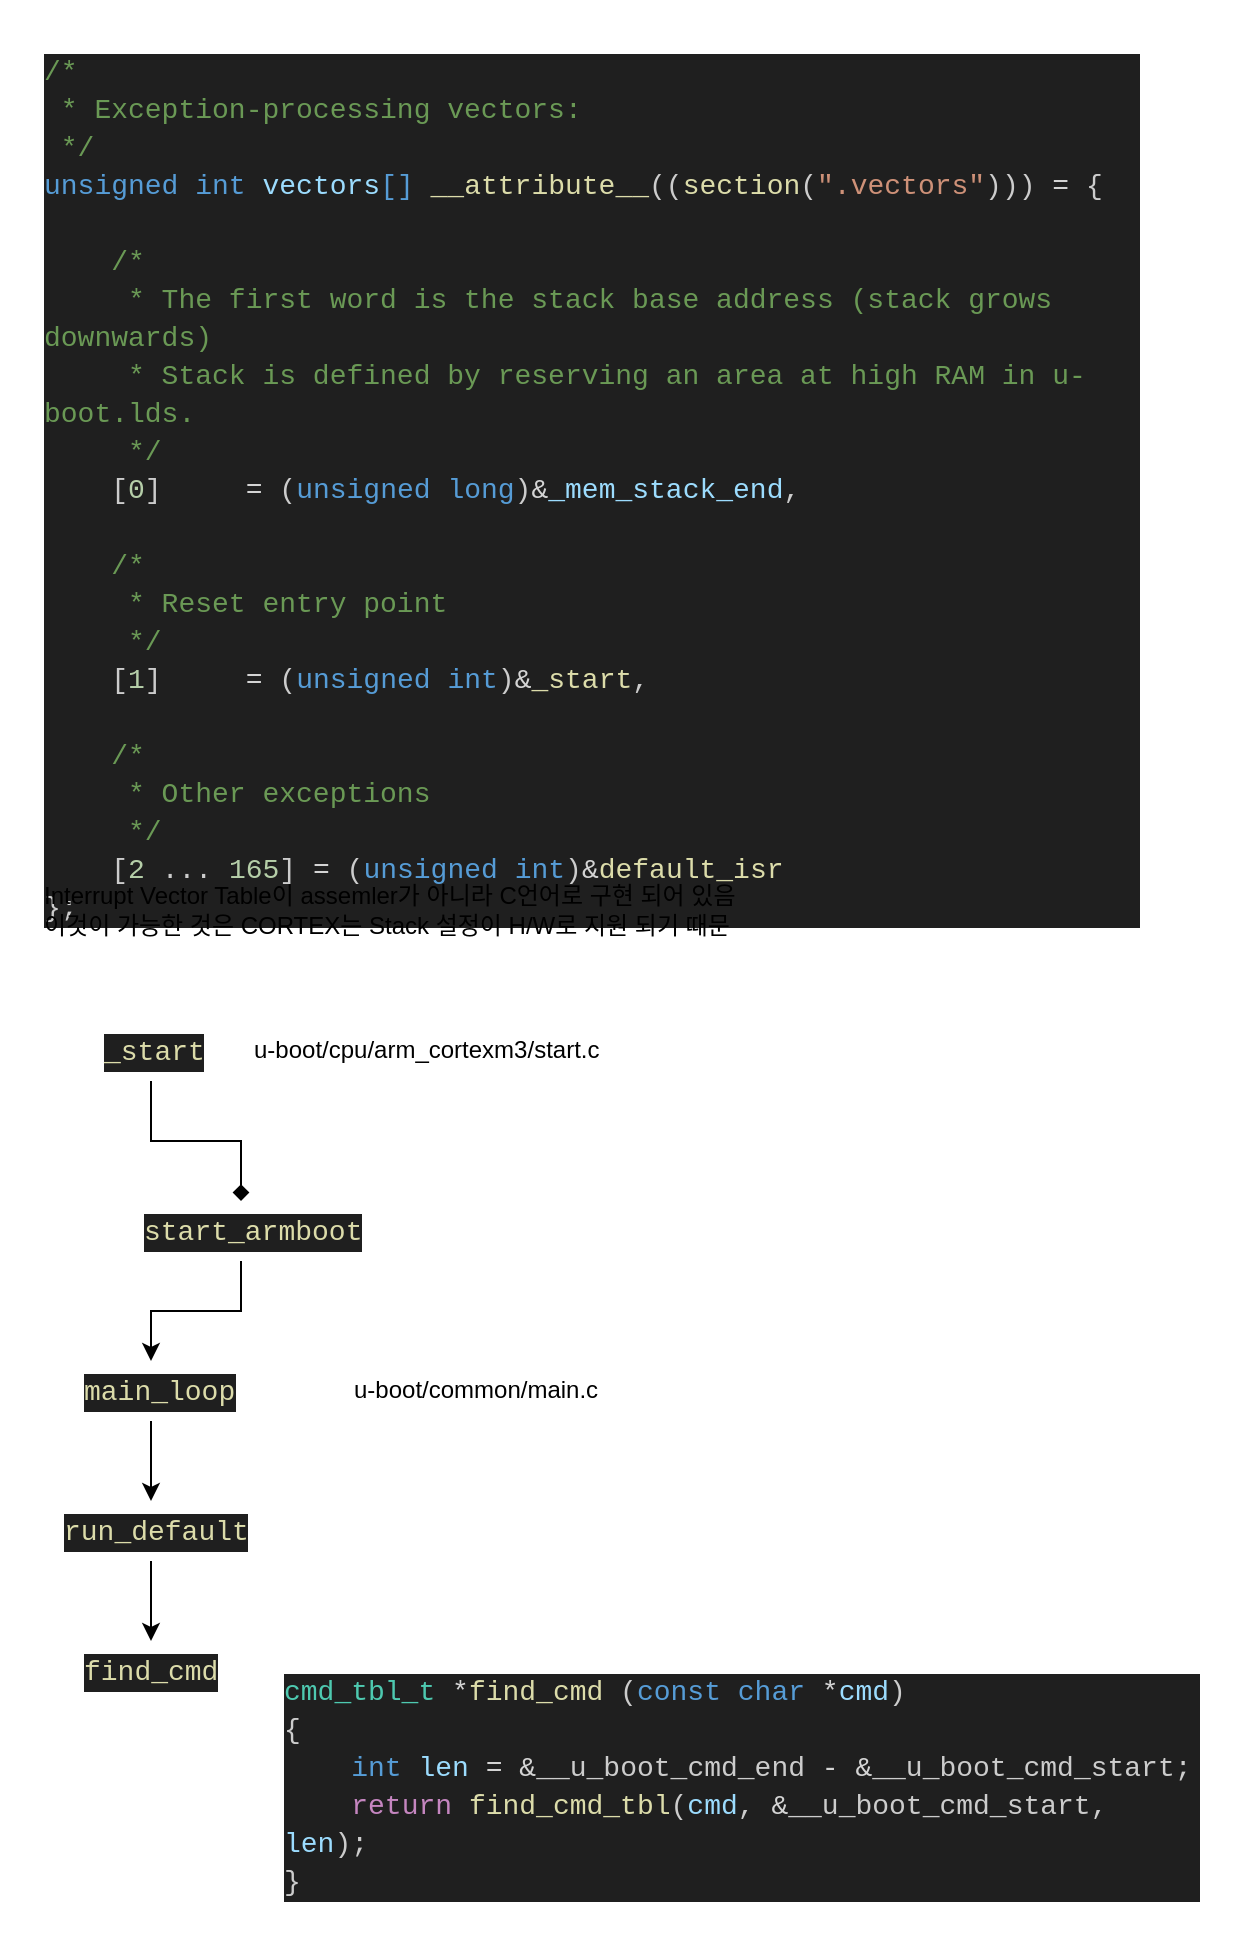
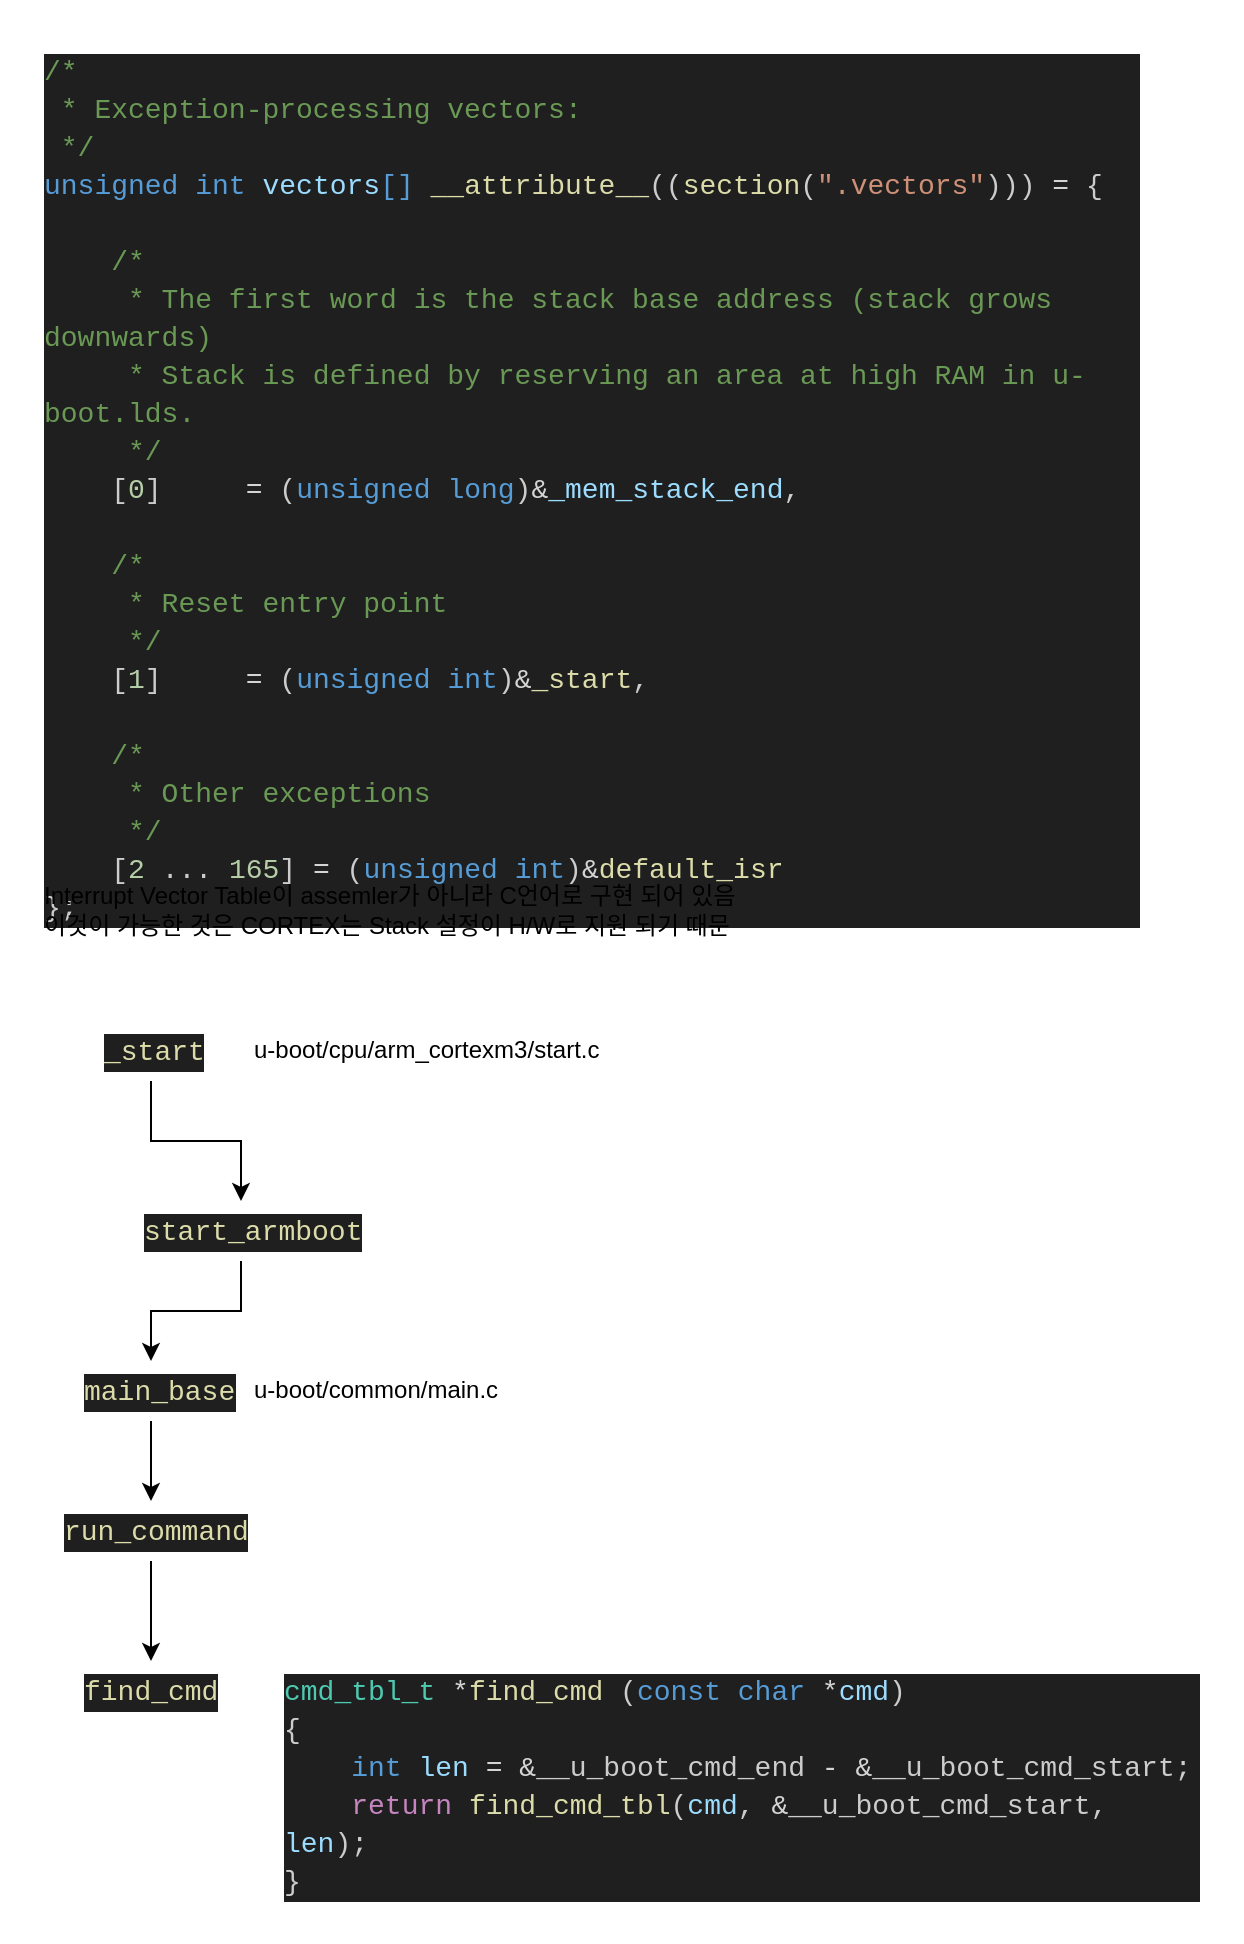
  <mxCell id="0" />
  <mxCell id="1" parent="0" />
  <mxCell id="2" value="u-boot/cpu/arm_cortexm3/start.c" style="text;html=1;strokeColor=none;fillColor=none;align=left;verticalAlign=middle;whiteSpace=wrap;rounded=0;" vertex="1" parent="1"><mxGeometry x="125" y="510" width="190" height="30" as="geometry" /></mxCell>
  <mxCell id="3" value="&lt;div style=&quot;color: rgb(204, 204, 204); background-color: rgb(31, 31, 31); font-family: Consolas, &amp;quot;Courier New&amp;quot;, monospace; font-weight: normal; font-size: 14px; line-height: 19px;&quot;&gt;&lt;div&gt;&lt;span style=&quot;color: #6a9955;&quot;&gt;/*&lt;/span&gt;&lt;/div&gt;&lt;div&gt;&lt;span style=&quot;color: #6a9955;&quot;&gt;&amp;nbsp;* Exception-processing vectors:&lt;/span&gt;&lt;/div&gt;&lt;div&gt;&lt;span style=&quot;color: #6a9955;&quot;&gt;&amp;nbsp;*/&lt;/span&gt;&lt;/div&gt;&lt;div&gt;&lt;span style=&quot;color: #569cd6;&quot;&gt;unsigned&lt;/span&gt;&lt;span style=&quot;color: #cccccc;&quot;&gt; &lt;/span&gt;&lt;span style=&quot;color: #569cd6;&quot;&gt;int&lt;/span&gt;&lt;span style=&quot;color: #cccccc;&quot;&gt; &lt;/span&gt;&lt;span style=&quot;color: #9cdcfe;&quot;&gt;vectors&lt;/span&gt;&lt;span style=&quot;color: #569cd6;&quot;&gt;[]&lt;/span&gt;&lt;span style=&quot;color: #cccccc;&quot;&gt; &lt;/span&gt;&lt;span style=&quot;color: #dcdcaa;&quot;&gt;__attribute__&lt;/span&gt;&lt;span style=&quot;color: #cccccc;&quot;&gt;((&lt;/span&gt;&lt;span style=&quot;color: #dcdcaa;&quot;&gt;section&lt;/span&gt;&lt;span style=&quot;color: #cccccc;&quot;&gt;(&lt;/span&gt;&lt;span style=&quot;color: #ce9178;&quot;&gt;&quot;.vectors&quot;&lt;/span&gt;&lt;span style=&quot;color: #cccccc;&quot;&gt;))) &lt;/span&gt;&lt;span style=&quot;color: #d4d4d4;&quot;&gt;=&lt;/span&gt;&lt;span style=&quot;color: #cccccc;&quot;&gt; {&lt;/span&gt;&lt;/div&gt;&lt;br&gt;&lt;div&gt;&lt;span style=&quot;color: #6a9955;&quot;&gt;&amp;nbsp; &amp;nbsp; /*&lt;/span&gt;&lt;/div&gt;&lt;div&gt;&lt;span style=&quot;color: #6a9955;&quot;&gt;&amp;nbsp; &amp;nbsp; &amp;nbsp;* The first word is the stack base address (stack grows downwards)&lt;/span&gt;&lt;/div&gt;&lt;div&gt;&lt;span style=&quot;color: #6a9955;&quot;&gt;&amp;nbsp; &amp;nbsp; &amp;nbsp;* Stack is defined by reserving an area at high RAM in u-boot.lds.&lt;/span&gt;&lt;/div&gt;&lt;div&gt;&lt;span style=&quot;color: #6a9955;&quot;&gt;&amp;nbsp; &amp;nbsp; &amp;nbsp;*/&lt;/span&gt;&lt;/div&gt;&lt;div&gt;&lt;span style=&quot;color: #cccccc;&quot;&gt;&amp;nbsp; &amp;nbsp; [&lt;/span&gt;&lt;span style=&quot;color: #b5cea8;&quot;&gt;0&lt;/span&gt;&lt;span style=&quot;color: #cccccc;&quot;&gt;] &amp;nbsp; &amp;nbsp; &lt;/span&gt;&lt;span style=&quot;color: #d4d4d4;&quot;&gt;=&lt;/span&gt;&lt;span style=&quot;color: #cccccc;&quot;&gt; (&lt;/span&gt;&lt;span style=&quot;color: #569cd6;&quot;&gt;unsigned&lt;/span&gt;&lt;span style=&quot;color: #cccccc;&quot;&gt; &lt;/span&gt;&lt;span style=&quot;color: #569cd6;&quot;&gt;long&lt;/span&gt;&lt;span style=&quot;color: #cccccc;&quot;&gt;)&lt;/span&gt;&lt;span style=&quot;color: #d4d4d4;&quot;&gt;&amp;amp;&lt;/span&gt;&lt;span style=&quot;color: #9cdcfe;&quot;&gt;_mem_stack_end&lt;/span&gt;&lt;span style=&quot;color: #cccccc;&quot;&gt;,&lt;/span&gt;&lt;/div&gt;&lt;br&gt;&lt;div&gt;&lt;span style=&quot;color: #6a9955;&quot;&gt;&amp;nbsp; &amp;nbsp; /*&lt;/span&gt;&lt;/div&gt;&lt;div&gt;&lt;span style=&quot;color: #6a9955;&quot;&gt;&amp;nbsp; &amp;nbsp; &amp;nbsp;* Reset entry point&lt;/span&gt;&lt;/div&gt;&lt;div&gt;&lt;span style=&quot;color: #6a9955;&quot;&gt;&amp;nbsp; &amp;nbsp; &amp;nbsp;*/&lt;/span&gt;&lt;/div&gt;&lt;div&gt;&lt;span style=&quot;color: #cccccc;&quot;&gt;&amp;nbsp; &amp;nbsp; [&lt;/span&gt;&lt;span style=&quot;color: #b5cea8;&quot;&gt;1&lt;/span&gt;&lt;span style=&quot;color: #cccccc;&quot;&gt;] &amp;nbsp; &amp;nbsp; &lt;/span&gt;&lt;span style=&quot;color: #d4d4d4;&quot;&gt;=&lt;/span&gt;&lt;span style=&quot;color: #cccccc;&quot;&gt; (&lt;/span&gt;&lt;span style=&quot;color: #569cd6;&quot;&gt;unsigned&lt;/span&gt;&lt;span style=&quot;color: #cccccc;&quot;&gt; &lt;/span&gt;&lt;span style=&quot;color: #569cd6;&quot;&gt;int&lt;/span&gt;&lt;span style=&quot;color: #cccccc;&quot;&gt;)&lt;/span&gt;&lt;span style=&quot;color: #d4d4d4;&quot;&gt;&amp;amp;&lt;/span&gt;&lt;span style=&quot;color: #dcdcaa;&quot;&gt;_start&lt;/span&gt;&lt;span style=&quot;color: #cccccc;&quot;&gt;,&lt;/span&gt;&lt;/div&gt;&lt;br&gt;&lt;div&gt;&lt;span style=&quot;color: #6a9955;&quot;&gt;&amp;nbsp; &amp;nbsp; /*&lt;/span&gt;&lt;/div&gt;&lt;div&gt;&lt;span style=&quot;color: #6a9955;&quot;&gt;&amp;nbsp; &amp;nbsp; &amp;nbsp;* Other exceptions&lt;/span&gt;&lt;/div&gt;&lt;div&gt;&lt;span style=&quot;color: #6a9955;&quot;&gt;&amp;nbsp; &amp;nbsp; &amp;nbsp;*/&lt;/span&gt;&lt;/div&gt;&lt;div&gt;&lt;span style=&quot;color: #cccccc;&quot;&gt;&amp;nbsp; &amp;nbsp; [&lt;/span&gt;&lt;span style=&quot;color: #b5cea8;&quot;&gt;2&lt;/span&gt;&lt;span style=&quot;color: #cccccc;&quot;&gt; ... &lt;/span&gt;&lt;span style=&quot;color: #b5cea8;&quot;&gt;165&lt;/span&gt;&lt;span style=&quot;color: #cccccc;&quot;&gt;] &lt;/span&gt;&lt;span style=&quot;color: #d4d4d4;&quot;&gt;=&lt;/span&gt;&lt;span style=&quot;color: #cccccc;&quot;&gt; (&lt;/span&gt;&lt;span style=&quot;color: #569cd6;&quot;&gt;unsigned&lt;/span&gt;&lt;span style=&quot;color: #cccccc;&quot;&gt; &lt;/span&gt;&lt;span style=&quot;color: #569cd6;&quot;&gt;int&lt;/span&gt;&lt;span style=&quot;color: #cccccc;&quot;&gt;)&lt;/span&gt;&lt;span style=&quot;color: #d4d4d4;&quot;&gt;&amp;amp;&lt;/span&gt;&lt;span style=&quot;color: #dcdcaa;&quot;&gt;default_isr&lt;/span&gt;&lt;/div&gt;&lt;div&gt;&lt;span style=&quot;color: #cccccc;&quot;&gt;};&lt;/span&gt;&lt;/div&gt;&lt;/div&gt;" style="text;whiteSpace=wrap;html=1;" vertex="1" parent="1"><mxGeometry x="20" y="20" width="550" height="410" as="geometry" /></mxCell>
  <mxCell id="4" value="Interrupt Vector Table이 assemler가 아니라 C언어로 구현 되어 있음&lt;br&gt;이것이 가능한 것은 CORTEX는 Stack 설정이 H/W로 지원 되기 때문&amp;nbsp;" style="text;html=1;strokeColor=none;fillColor=none;align=left;verticalAlign=middle;whiteSpace=wrap;rounded=0;" vertex="1" parent="1"><mxGeometry x="20" y="440" width="380" height="30" as="geometry" /></mxCell>
- <mxCell id="5" style="edgeStyle=orthogonalEdgeStyle;rounded=0;orthogonalLoop=1;jettySize=auto;html=1;exitX=0.5;exitY=1;exitDx=0;exitDy=0;endArrow=diamond;" edge="1" parent="1" source="6" target="8"><mxGeometry relative="1" as="geometry" /></mxCell>
+ <mxCell id="5" style="edgeStyle=orthogonalEdgeStyle;rounded=0;orthogonalLoop=1;jettySize=auto;html=1;exitX=0.5;exitY=1;exitDx=0;exitDy=0;" edge="1" parent="1" source="6" target="8"><mxGeometry relative="1" as="geometry" /></mxCell>
  <mxCell id="6" value="&lt;div style=&quot;color: rgb(204, 204, 204); background-color: rgb(31, 31, 31); font-family: Consolas, &amp;quot;Courier New&amp;quot;, monospace; font-weight: normal; font-size: 14px; line-height: 19px;&quot;&gt;&lt;div&gt;&lt;span style=&quot;color: #dcdcaa;&quot;&gt;_start&lt;/span&gt;&lt;/div&gt;&lt;/div&gt;" style="text;whiteSpace=wrap;html=1;" vertex="1" parent="1"><mxGeometry x="50" y="510" width="50" height="30" as="geometry" /></mxCell>
  <mxCell id="7" style="edgeStyle=orthogonalEdgeStyle;rounded=0;orthogonalLoop=1;jettySize=auto;html=1;exitX=0.5;exitY=1;exitDx=0;exitDy=0;entryX=0.5;entryY=0;entryDx=0;entryDy=0;" edge="1" parent="1" source="8" target="10"><mxGeometry relative="1" as="geometry" /></mxCell>
  <mxCell id="8" value="&lt;div style=&quot;color: rgb(204, 204, 204); background-color: rgb(31, 31, 31); font-family: Consolas, &amp;quot;Courier New&amp;quot;, monospace; font-weight: normal; font-size: 14px; line-height: 19px;&quot;&gt;&lt;div&gt;&lt;span style=&quot;color: #dcdcaa;&quot;&gt;start_armboot&lt;/span&gt;&lt;/div&gt;&lt;/div&gt;" style="text;whiteSpace=wrap;html=1;" vertex="1" parent="1"><mxGeometry x="70" y="600" width="100" height="30" as="geometry" /></mxCell>
  <mxCell id="9" style="edgeStyle=orthogonalEdgeStyle;rounded=0;orthogonalLoop=1;jettySize=auto;html=1;exitX=0.5;exitY=1;exitDx=0;exitDy=0;entryX=0.5;entryY=0;entryDx=0;entryDy=0;" edge="1" parent="1" source="10" target="13"><mxGeometry relative="1" as="geometry" /></mxCell>
- <mxCell id="10" value="&lt;div style=&quot;color: rgb(204, 204, 204); background-color: rgb(31, 31, 31); font-family: Consolas, &amp;quot;Courier New&amp;quot;, monospace; font-weight: normal; font-size: 14px; line-height: 19px;&quot;&gt;&lt;div&gt;&lt;span style=&quot;color: #dcdcaa;&quot;&gt;main_loop&lt;/span&gt;&lt;/div&gt;&lt;/div&gt;" style="text;whiteSpace=wrap;html=1;" vertex="1" parent="1"><mxGeometry x="40" y="680" width="70" height="30" as="geometry" /></mxCell>
- <mxCell id="11" value="u-boot/common/main.c" style="text;html=1;strokeColor=none;fillColor=none;align=left;verticalAlign=middle;whiteSpace=wrap;rounded=0;" vertex="1" parent="1"><mxGeometry x="175" y="680" width="140" height="30" as="geometry" /></mxCell>
+ <mxCell id="10" value="&lt;div style=&quot;color: rgb(204, 204, 204); background-color: rgb(31, 31, 31); font-family: Consolas, &amp;quot;Courier New&amp;quot;, monospace; font-weight: normal; font-size: 14px; line-height: 19px;&quot;&gt;&lt;div&gt;&lt;span style=&quot;color: #dcdcaa;&quot;&gt;main_base&lt;/span&gt;&lt;/div&gt;&lt;/div&gt;" style="text;whiteSpace=wrap;html=1;" vertex="1" parent="1"><mxGeometry x="40" y="680" width="70" height="30" as="geometry" /></mxCell>
+ <mxCell id="11" value="u-boot/common/main.c" style="text;html=1;strokeColor=none;fillColor=none;align=left;verticalAlign=middle;whiteSpace=wrap;rounded=0;" vertex="1" parent="1"><mxGeometry x="125" y="680" width="140" height="30" as="geometry" /></mxCell>
  <mxCell id="12" style="edgeStyle=orthogonalEdgeStyle;rounded=0;orthogonalLoop=1;jettySize=auto;html=1;exitX=0.5;exitY=1;exitDx=0;exitDy=0;entryX=0.5;entryY=0;entryDx=0;entryDy=0;" edge="1" parent="1" source="13" target="14"><mxGeometry relative="1" as="geometry" /></mxCell>
- <mxCell id="13" value="&lt;div style=&quot;color: rgb(204, 204, 204); background-color: rgb(31, 31, 31); font-family: Consolas, &amp;quot;Courier New&amp;quot;, monospace; font-weight: normal; font-size: 14px; line-height: 19px;&quot;&gt;&lt;div&gt;&lt;span style=&quot;color: #dcdcaa;&quot;&gt;run_default&lt;/span&gt;&lt;/div&gt;&lt;/div&gt;" style="text;whiteSpace=wrap;html=1;" vertex="1" parent="1"><mxGeometry x="30" y="750" width="90" height="30" as="geometry" /></mxCell>
- <mxCell id="14" value="&lt;div style=&quot;color: rgb(204, 204, 204); background-color: rgb(31, 31, 31); font-family: Consolas, &amp;quot;Courier New&amp;quot;, monospace; font-weight: normal; font-size: 14px; line-height: 19px;&quot;&gt;&lt;div&gt;&lt;span style=&quot;color: #dcdcaa;&quot;&gt;find_cmd&lt;/span&gt;&lt;/div&gt;&lt;/div&gt;" style="text;whiteSpace=wrap;html=1;" vertex="1" parent="1"><mxGeometry x="40" y="820" width="70" height="30" as="geometry" /></mxCell>
+ <mxCell id="13" value="&lt;div style=&quot;color: rgb(204, 204, 204); background-color: rgb(31, 31, 31); font-family: Consolas, &amp;quot;Courier New&amp;quot;, monospace; font-weight: normal; font-size: 14px; line-height: 19px;&quot;&gt;&lt;div&gt;&lt;span style=&quot;color: #dcdcaa;&quot;&gt;run_command&lt;/span&gt;&lt;/div&gt;&lt;/div&gt;" style="text;whiteSpace=wrap;html=1;" vertex="1" parent="1"><mxGeometry x="30" y="750" width="90" height="30" as="geometry" /></mxCell>
+ <mxCell id="14" value="&lt;div style=&quot;color: rgb(204, 204, 204); background-color: rgb(31, 31, 31); font-family: Consolas, &amp;quot;Courier New&amp;quot;, monospace; font-weight: normal; font-size: 14px; line-height: 19px;&quot;&gt;&lt;div&gt;&lt;span style=&quot;color: #dcdcaa;&quot;&gt;find_cmd&lt;/span&gt;&lt;/div&gt;&lt;/div&gt;" style="text;whiteSpace=wrap;html=1;" vertex="1" parent="1"><mxGeometry x="40" y="830" width="70" height="30" as="geometry" /></mxCell>
  <mxCell id="15" value="&lt;div style=&quot;color: rgb(204, 204, 204); background-color: rgb(31, 31, 31); font-family: Consolas, &amp;quot;Courier New&amp;quot;, monospace; font-weight: normal; font-size: 14px; line-height: 19px;&quot;&gt;&lt;div&gt;&lt;span style=&quot;color: #4ec9b0;&quot;&gt;cmd_tbl_t&lt;/span&gt;&lt;span style=&quot;color: #cccccc;&quot;&gt; &lt;/span&gt;&lt;span style=&quot;color: #d4d4d4;&quot;&gt;*&lt;/span&gt;&lt;span style=&quot;color: #dcdcaa;&quot;&gt;find_cmd&lt;/span&gt;&lt;span style=&quot;color: #cccccc;&quot;&gt; (&lt;/span&gt;&lt;span style=&quot;color: #569cd6;&quot;&gt;const&lt;/span&gt;&lt;span style=&quot;color: #cccccc;&quot;&gt; &lt;/span&gt;&lt;span style=&quot;color: #569cd6;&quot;&gt;char&lt;/span&gt;&lt;span style=&quot;color: #cccccc;&quot;&gt; &lt;/span&gt;&lt;span style=&quot;color: #d4d4d4;&quot;&gt;*&lt;/span&gt;&lt;span style=&quot;color: #9cdcfe;&quot;&gt;cmd&lt;/span&gt;&lt;span style=&quot;color: #cccccc;&quot;&gt;)&lt;/span&gt;&lt;/div&gt;&lt;div&gt;&lt;span style=&quot;color: #cccccc;&quot;&gt;{&lt;/span&gt;&lt;/div&gt;&lt;div&gt;&lt;span style=&quot;color: #cccccc;&quot;&gt;&amp;nbsp; &amp;nbsp; &lt;/span&gt;&lt;span style=&quot;color: #569cd6;&quot;&gt;int&lt;/span&gt;&lt;span style=&quot;color: #cccccc;&quot;&gt; &lt;/span&gt;&lt;span style=&quot;color: #9cdcfe;&quot;&gt;len&lt;/span&gt;&lt;span style=&quot;color: #cccccc;&quot;&gt; &lt;/span&gt;&lt;span style=&quot;color: #d4d4d4;&quot;&gt;=&lt;/span&gt;&lt;span style=&quot;color: #cccccc;&quot;&gt; &lt;/span&gt;&lt;span style=&quot;color: #d4d4d4;&quot;&gt;&amp;amp;&lt;/span&gt;&lt;span style=&quot;color: #cccccc;&quot;&gt;__u_boot_cmd_end &lt;/span&gt;&lt;span style=&quot;color: #d4d4d4;&quot;&gt;-&lt;/span&gt;&lt;span style=&quot;color: #cccccc;&quot;&gt; &lt;/span&gt;&lt;span style=&quot;color: #d4d4d4;&quot;&gt;&amp;amp;&lt;/span&gt;&lt;span style=&quot;color: #cccccc;&quot;&gt;__u_boot_cmd_start;&lt;/span&gt;&lt;/div&gt;&lt;div&gt;&lt;span style=&quot;color: #cccccc;&quot;&gt;&amp;nbsp; &amp;nbsp; &lt;/span&gt;&lt;span style=&quot;color: #c586c0;&quot;&gt;return&lt;/span&gt;&lt;span style=&quot;color: #cccccc;&quot;&gt; &lt;/span&gt;&lt;span style=&quot;color: #dcdcaa;&quot;&gt;find_cmd_tbl&lt;/span&gt;&lt;span style=&quot;color: #cccccc;&quot;&gt;(&lt;/span&gt;&lt;span style=&quot;color: #9cdcfe;&quot;&gt;cmd&lt;/span&gt;&lt;span style=&quot;color: #cccccc;&quot;&gt;, &lt;/span&gt;&lt;span style=&quot;color: #d4d4d4;&quot;&gt;&amp;amp;&lt;/span&gt;&lt;span style=&quot;color: #cccccc;&quot;&gt;__u_boot_cmd_start, &lt;/span&gt;&lt;span style=&quot;color: #9cdcfe;&quot;&gt;len&lt;/span&gt;&lt;span style=&quot;color: #cccccc;&quot;&gt;);&lt;/span&gt;&lt;/div&gt;&lt;div&gt;&lt;span style=&quot;color: #cccccc;&quot;&gt;}&lt;/span&gt;&lt;/div&gt;&lt;/div&gt;" style="text;whiteSpace=wrap;html=1;" vertex="1" parent="1"><mxGeometry x="140" y="830" width="460" height="120" as="geometry" /></mxCell>
